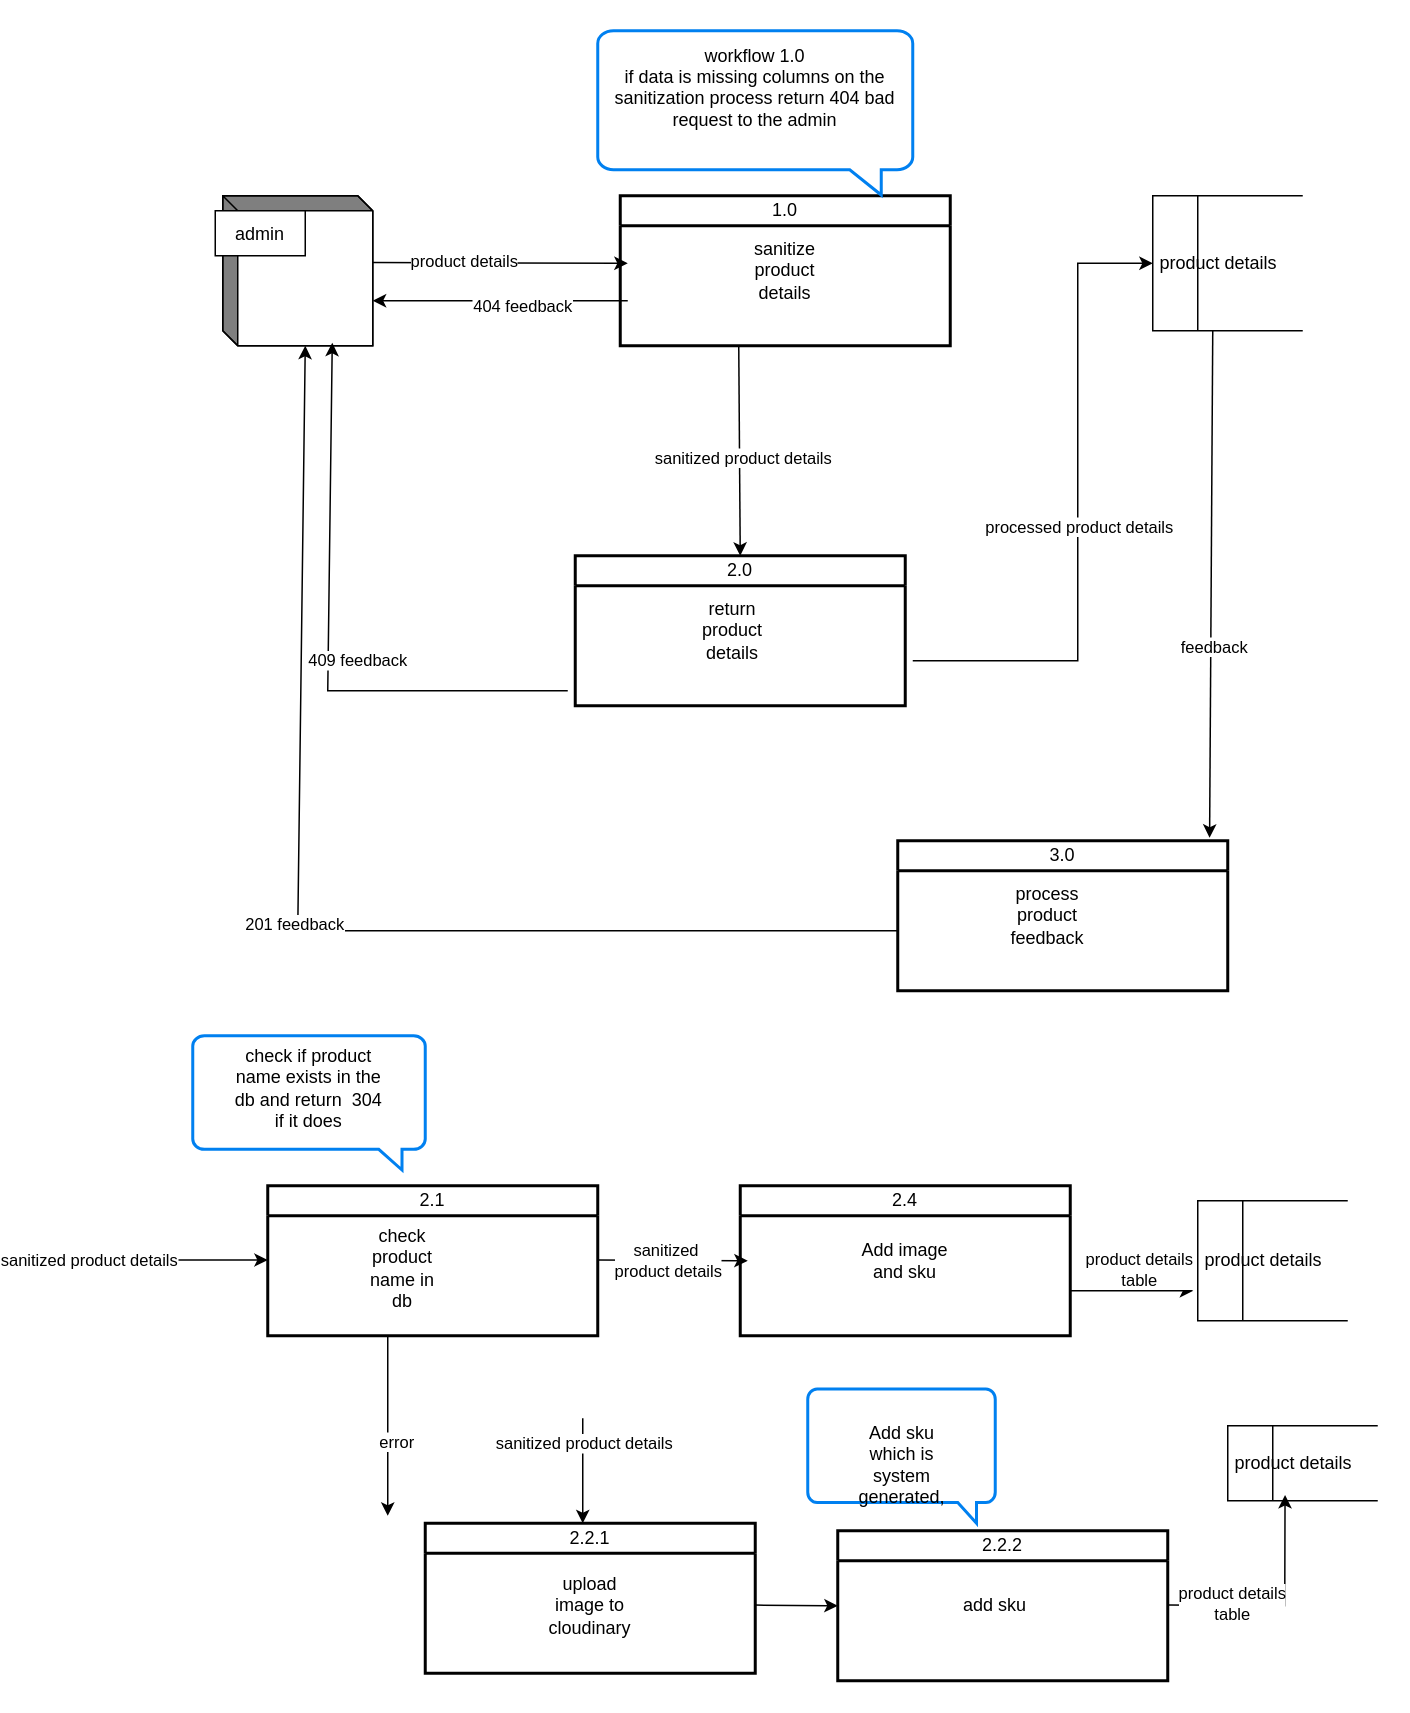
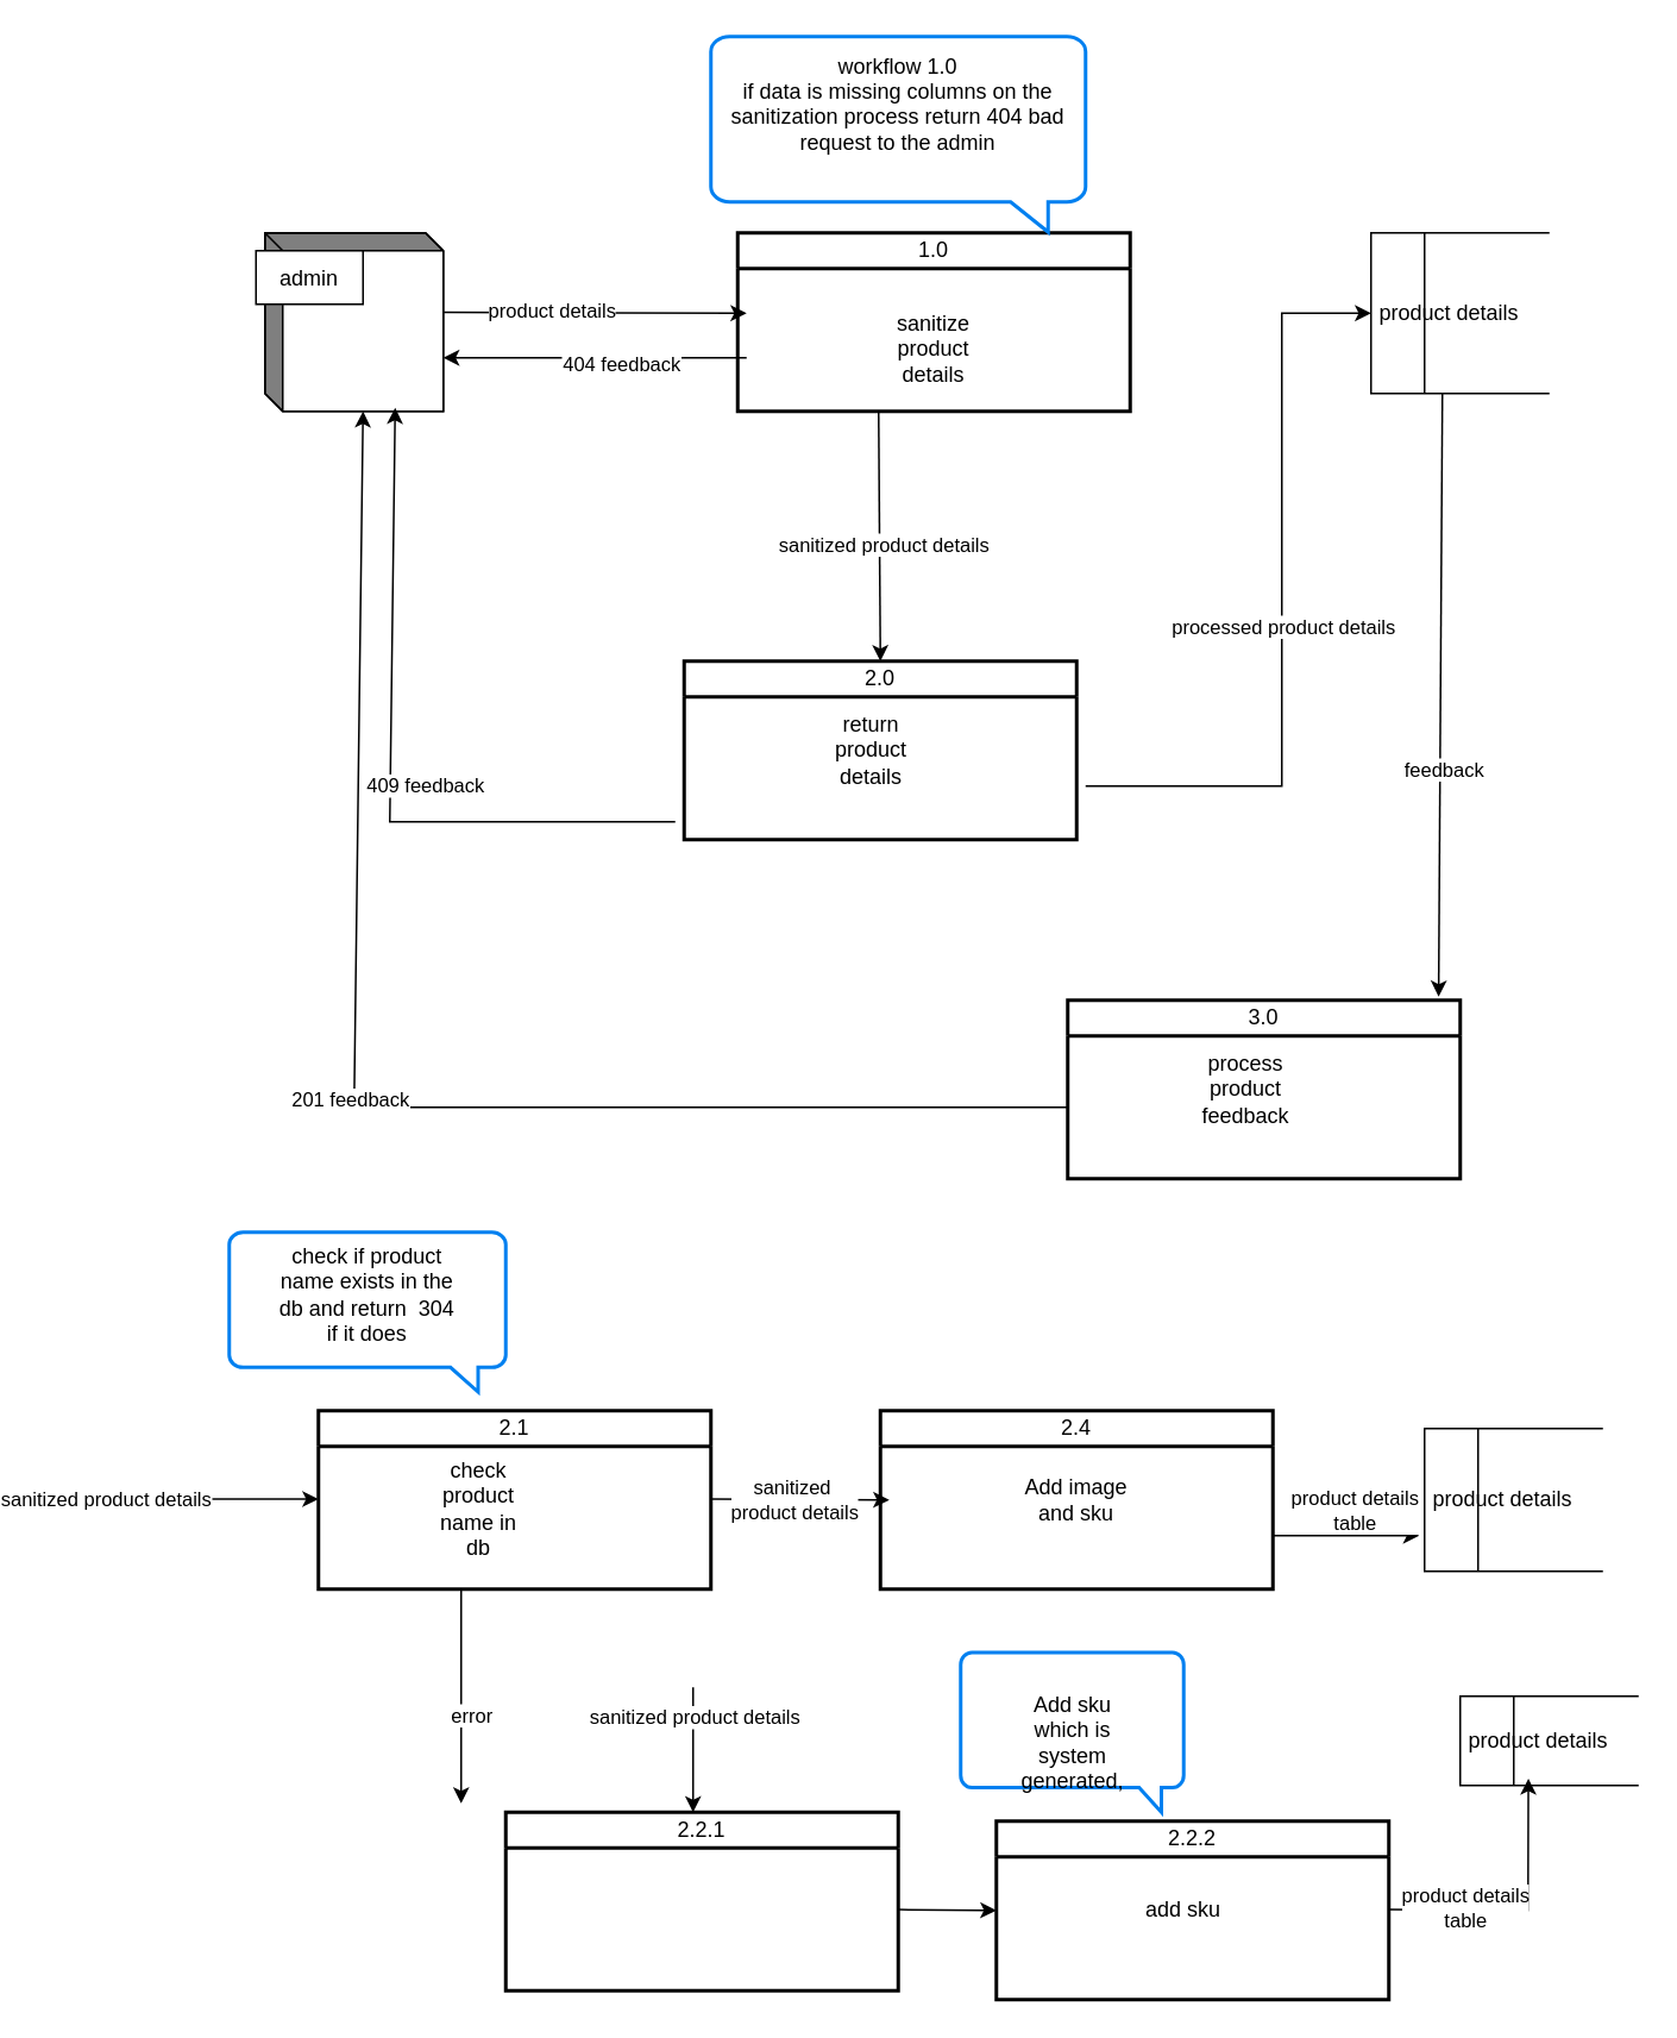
  <mxCell id="0" />
  <mxCell id="1" parent="0" />
  <mxCell id="2" value="" style="group" vertex="1" connectable="0" parent="1"><mxGeometry x="130" y="130" width="720" height="100" as="geometry" /></mxCell>
  <mxCell id="3" value="" style="html=1;dashed=0;whiteSpace=wrap;shape=mxgraph.dfd.externalEntity" vertex="1" parent="2"><mxGeometry width="100" height="100" as="geometry" /></mxCell>
  <mxCell id="4" value="admin" style="autosize=1;part=1;resizable=0;strokeColor=inherit;fillColor=inherit;gradientColor=inherit;" vertex="1" parent="3"><mxGeometry width="60" height="30" relative="1" as="geometry"><mxPoint x="-5" y="10" as="offset" /></mxGeometry></mxCell>
  <mxCell id="5" value="1.0" style="swimlane;html=1;startSize=20;fontStyle=0;collapsible=0;horizontal=1;swimlaneLine=1;strokeWidth=2;swimlaneFillColor=#ffffff;whiteSpace=wrap;" vertex="1" parent="2"><mxGeometry x="265" width="220" height="100" as="geometry" /></mxCell>
- <mxCell id="6" value="sanitize product details" style="text;html=1;align=center;verticalAlign=middle;whiteSpace=wrap;rounded=0;" vertex="1" parent="5"><mxGeometry x="80" y="35" width="60" height="30" as="geometry" /></mxCell>
+ <mxCell id="6" value="sanitize product details" style="text;html=1;align=center;verticalAlign=middle;whiteSpace=wrap;rounded=0;" vertex="1" parent="5"><mxGeometry x="80" y="50" width="60" height="30" as="geometry" /></mxCell>
  <mxCell id="7" value="product details" style="html=1;dashed=0;whiteSpace=wrap;shape=mxgraph.dfd.dataStoreID;align=left;spacingLeft=3;points=[[0,0],[0.5,0],[1,0],[0,0.5],[1,0.5],[0,1],[0.5,1],[1,1]];" vertex="1" parent="2"><mxGeometry x="620" width="100" height="90" as="geometry" /></mxCell>
  <mxCell id="8" value="" style="endArrow=classic;html=1;rounded=0;" edge="1" parent="2"><mxGeometry width="50" height="50" relative="1" as="geometry"><mxPoint x="100" y="44.5" as="sourcePoint" /><mxPoint x="270" y="45" as="targetPoint" /></mxGeometry></mxCell>
  <mxCell id="9" value="product details" style="edgeLabel;html=1;align=center;verticalAlign=middle;resizable=0;points=[];" vertex="1" connectable="0" parent="8"><mxGeometry x="-0.294" y="1" relative="1" as="geometry"><mxPoint as="offset" /></mxGeometry></mxCell>
  <mxCell id="10" value="" style="endArrow=classic;html=1;rounded=0;" edge="1" parent="2"><mxGeometry width="50" height="50" relative="1" as="geometry"><mxPoint x="270" y="70" as="sourcePoint" /><mxPoint x="100" y="70" as="targetPoint" /></mxGeometry></mxCell>
  <mxCell id="11" value="404 feedback" style="edgeLabel;html=1;align=center;verticalAlign=middle;resizable=0;points=[];" vertex="1" connectable="0" parent="10"><mxGeometry x="-0.176" y="3" relative="1" as="geometry"><mxPoint x="-1" as="offset" /></mxGeometry></mxCell>
  <mxCell id="12" value="2.0" style="swimlane;html=1;startSize=20;fontStyle=0;collapsible=0;horizontal=1;swimlaneLine=1;strokeWidth=2;swimlaneFillColor=#ffffff;whiteSpace=wrap;" vertex="1" parent="1"><mxGeometry x="365" y="370" width="220" height="100" as="geometry" /></mxCell>
  <mxCell id="13" value="return product details" style="text;html=1;align=center;verticalAlign=middle;whiteSpace=wrap;rounded=0;" vertex="1" parent="12"><mxGeometry x="75" y="35" width="60" height="30" as="geometry" /></mxCell>
  <mxCell id="14" value="" style="endArrow=classic;html=1;rounded=0;exitX=1;exitY=0.5;exitDx=0;exitDy=0;entryX=0.5;entryY=0;entryDx=0;entryDy=0;" edge="1" parent="1" target="12"><mxGeometry width="50" height="50" relative="1" as="geometry"><mxPoint x="474" y="230" as="sourcePoint" /><mxPoint x="474" y="330" as="targetPoint" /></mxGeometry></mxCell>
  <mxCell id="15" value="sanitized product details" style="edgeLabel;html=1;align=center;verticalAlign=middle;resizable=0;points=[];rotation=0;" vertex="1" connectable="0" parent="14"><mxGeometry x="0.23" relative="1" as="geometry"><mxPoint x="2" y="-11" as="offset" /></mxGeometry></mxCell>
  <mxCell id="16" value="" style="endArrow=classic;html=1;rounded=0;entryX=0;entryY=0.5;entryDx=0;entryDy=0;" edge="1" parent="1" target="7"><mxGeometry width="50" height="50" relative="1" as="geometry"><mxPoint x="590" y="440" as="sourcePoint" /><mxPoint x="640" y="240" as="targetPoint" /><Array as="points"><mxPoint x="700" y="440" /><mxPoint x="700" y="175" /></Array></mxGeometry></mxCell>
  <mxCell id="17" value="processed product details" style="edgeLabel;html=1;align=center;verticalAlign=middle;resizable=0;points=[];" vertex="1" connectable="0" parent="16"><mxGeometry x="-0.059" relative="1" as="geometry"><mxPoint as="offset" /></mxGeometry></mxCell>
  <mxCell id="18" value="" style="endArrow=classic;html=1;rounded=0;entryX=0;entryY=0;entryDx=55;entryDy=100;entryPerimeter=0;" edge="1" parent="1" target="3"><mxGeometry width="50" height="50" relative="1" as="geometry"><mxPoint x="580" y="620" as="sourcePoint" /><mxPoint x="140" y="380" as="targetPoint" /><Array as="points"><mxPoint x="180" y="620" /></Array></mxGeometry></mxCell>
  <mxCell id="19" value="201 feedback" style="edgeLabel;html=1;align=center;verticalAlign=middle;resizable=0;points=[];" vertex="1" connectable="0" parent="18"><mxGeometry x="0.022" y="3" relative="1" as="geometry"><mxPoint as="offset" /></mxGeometry></mxCell>
  <mxCell id="20" value="" style="endArrow=classic;html=1;rounded=0;entryX=0.945;entryY=-0.02;entryDx=0;entryDy=0;entryPerimeter=0;" edge="1" parent="1" target="22"><mxGeometry width="50" height="50" relative="1" as="geometry"><mxPoint x="790" y="220" as="sourcePoint" /><mxPoint x="720" y="430" as="targetPoint" /></mxGeometry></mxCell>
  <mxCell id="21" value="feedback" style="edgeLabel;html=1;align=center;verticalAlign=middle;resizable=0;points=[];" vertex="1" connectable="0" parent="20"><mxGeometry x="0.242" y="2" relative="1" as="geometry"><mxPoint as="offset" /></mxGeometry></mxCell>
  <mxCell id="22" value="3.0" style="swimlane;html=1;startSize=20;fontStyle=0;collapsible=0;horizontal=1;swimlaneLine=1;strokeWidth=2;swimlaneFillColor=#ffffff;whiteSpace=wrap;" vertex="1" parent="1"><mxGeometry x="580" y="560" width="220" height="100" as="geometry" /></mxCell>
  <mxCell id="23" value="process product feedback" style="text;html=1;align=center;verticalAlign=middle;whiteSpace=wrap;rounded=0;" vertex="1" parent="22"><mxGeometry x="70" y="35" width="60" height="30" as="geometry" /></mxCell>
  <mxCell id="24" value="" style="group" vertex="1" connectable="0" parent="1"><mxGeometry x="380" y="20" width="210" height="109.5" as="geometry" /></mxCell>
  <mxCell id="25" value="" style="html=1;verticalLabelPosition=bottom;align=center;labelBackgroundColor=#ffffff;verticalAlign=top;strokeWidth=2;strokeColor=#0080F0;shadow=0;dashed=0;shape=mxgraph.ios7.icons.message;" vertex="1" parent="24"><mxGeometry width="210" height="109.5" as="geometry" /></mxCell>
  <mxCell id="26" value="workflow 1.0&lt;div&gt;if data is missing columns on the sanitization process return 404 bad request to the admin&lt;/div&gt;&lt;div&gt;&lt;br&gt;&lt;/div&gt;" style="text;html=1;align=center;verticalAlign=middle;whiteSpace=wrap;rounded=0;" vertex="1" parent="24"><mxGeometry y="30" width="210" height="30" as="geometry" /></mxCell>
  <mxCell id="27" value="" style="group" vertex="1" connectable="0" parent="1"><mxGeometry x="520" y="925.5" width="125" height="89.5" as="geometry" /></mxCell>
  <mxCell id="28" value="" style="html=1;verticalLabelPosition=bottom;align=center;labelBackgroundColor=#ffffff;verticalAlign=top;strokeWidth=2;strokeColor=#0080F0;shadow=0;dashed=0;shape=mxgraph.ios7.icons.message;" vertex="1" parent="27"><mxGeometry width="125" height="89.5" as="geometry" /></mxCell>
  <mxCell id="29" value="Add sku which is system generated," style="text;html=1;align=center;verticalAlign=middle;whiteSpace=wrap;rounded=0;" vertex="1" parent="27"><mxGeometry x="32.5" y="35" width="60" height="30" as="geometry" /></mxCell>
  <mxCell id="30" value="" style="endArrow=classic;html=1;rounded=0;entryX=0.53;entryY=1.08;entryDx=0;entryDy=0;entryPerimeter=0;" edge="1" parent="1"><mxGeometry width="50" height="50" relative="1" as="geometry"><mxPoint x="360" y="460" as="sourcePoint" /><mxPoint x="203" y="228" as="targetPoint" /><Array as="points"><mxPoint x="200" y="460" /></Array></mxGeometry></mxCell>
  <mxCell id="31" value="409 feedback" style="edgeLabel;html=1;align=center;verticalAlign=middle;resizable=0;points=[];" vertex="1" connectable="0" parent="30"><mxGeometry x="0.022" y="3" relative="1" as="geometry"><mxPoint x="22" y="20" as="offset" /></mxGeometry></mxCell>
  <mxCell id="32" value="2.1" style="swimlane;html=1;startSize=20;fontStyle=0;collapsible=0;horizontal=1;swimlaneLine=1;strokeWidth=2;swimlaneFillColor=#ffffff;whiteSpace=wrap;" vertex="1" parent="1"><mxGeometry x="160" y="790" width="220" height="100" as="geometry" /></mxCell>
  <mxCell id="33" value="check product name in db" style="text;html=1;align=center;verticalAlign=middle;whiteSpace=wrap;rounded=0;" vertex="1" parent="32"><mxGeometry x="60" y="40" width="60" height="30" as="geometry" /></mxCell>
  <mxCell id="34" value="" style="endArrow=classic;html=1;rounded=0;" edge="1" parent="32"><mxGeometry width="50" height="50" relative="1" as="geometry"><mxPoint x="80" y="100" as="sourcePoint" /><mxPoint x="80" y="220" as="targetPoint" /></mxGeometry></mxCell>
  <mxCell id="35" value="error" style="edgeLabel;html=1;align=center;verticalAlign=middle;resizable=0;points=[];" vertex="1" connectable="0" parent="34"><mxGeometry x="0.167" y="5" relative="1" as="geometry"><mxPoint as="offset" /></mxGeometry></mxCell>
  <mxCell id="36" value="2.4" style="swimlane;html=1;startSize=20;fontStyle=0;collapsible=0;horizontal=1;swimlaneLine=1;strokeWidth=2;swimlaneFillColor=#ffffff;whiteSpace=wrap;" vertex="1" parent="1"><mxGeometry x="475" y="790" width="220" height="100" as="geometry" /></mxCell>
  <mxCell id="37" value="" style="endArrow=classic;html=1;rounded=0;" edge="1" parent="36"><mxGeometry width="50" height="50" relative="1" as="geometry"><mxPoint x="-95" y="49.5" as="sourcePoint" /><mxPoint x="5" y="50" as="targetPoint" /></mxGeometry></mxCell>
  <mxCell id="38" value="sanitized&amp;nbsp;&lt;div&gt;product details&lt;/div&gt;" style="edgeLabel;html=1;align=center;verticalAlign=middle;resizable=0;points=[];" vertex="1" connectable="0" parent="37"><mxGeometry x="-0.06" relative="1" as="geometry"><mxPoint as="offset" /></mxGeometry></mxCell>
  <mxCell id="39" value="Add image and sku" style="text;html=1;align=center;verticalAlign=middle;whiteSpace=wrap;rounded=0;" vertex="1" parent="36"><mxGeometry x="80" y="35" width="60" height="30" as="geometry" /></mxCell>
  <mxCell id="40" value="product details" style="html=1;dashed=0;whiteSpace=wrap;shape=mxgraph.dfd.dataStoreID;align=left;spacingLeft=3;points=[[0,0],[0.5,0],[1,0],[0,0.5],[1,0.5],[0,1],[0.5,1],[1,1]];" vertex="1" parent="1"><mxGeometry x="780" y="800" width="100" height="80" as="geometry" /></mxCell>
  <mxCell id="41" value="" style="endArrow=classic;html=1;rounded=0;" edge="1" parent="1"><mxGeometry width="50" height="50" relative="1" as="geometry"><mxPoint x="20" y="839.5" as="sourcePoint" /><mxPoint x="160" y="839.5" as="targetPoint" /></mxGeometry></mxCell>
  <mxCell id="42" value="sanitized product details" style="edgeLabel;html=1;align=center;verticalAlign=middle;resizable=0;points=[];" vertex="1" connectable="0" parent="41"><mxGeometry x="-0.714" y="1" relative="1" as="geometry"><mxPoint y="1" as="offset" /></mxGeometry></mxCell>
  <mxCell id="43" value="" style="endArrow=classic;html=1;rounded=0;entryX=-0.03;entryY=0.75;entryDx=0;entryDy=0;entryPerimeter=0;" edge="1" parent="1" target="40"><mxGeometry width="50" height="50" relative="1" as="geometry"><mxPoint x="695" y="860" as="sourcePoint" /><mxPoint x="740" y="860" as="targetPoint" /></mxGeometry></mxCell>
  <mxCell id="44" value="product details&lt;div&gt;table&lt;/div&gt;" style="edgeLabel;html=1;align=center;verticalAlign=middle;resizable=0;points=[];" vertex="1" connectable="0" parent="43"><mxGeometry x="-0.268" y="-4" relative="1" as="geometry"><mxPoint x="15" y="-19" as="offset" /></mxGeometry></mxCell>
  <mxCell id="45" value="" style="group" vertex="1" connectable="0" parent="1"><mxGeometry x="110" y="690" width="155" height="89.5" as="geometry" /></mxCell>
  <mxCell id="46" value="" style="html=1;verticalLabelPosition=bottom;align=center;labelBackgroundColor=#ffffff;verticalAlign=top;strokeWidth=2;strokeColor=#0080F0;shadow=0;dashed=0;shape=mxgraph.ios7.icons.message;" vertex="1" parent="45"><mxGeometry width="155" height="89.5" as="geometry" /></mxCell>
  <mxCell id="47" value="check if product name exists in the db and return&amp;nbsp; 304 if it does" style="text;html=1;align=center;verticalAlign=middle;whiteSpace=wrap;rounded=0;" vertex="1" parent="45"><mxGeometry x="25" y="19.5" width="105" height="30" as="geometry" /></mxCell>
  <mxCell id="48" value="2.2.2" style="swimlane;html=1;startSize=20;fontStyle=0;collapsible=0;horizontal=1;swimlaneLine=1;strokeWidth=2;swimlaneFillColor=#ffffff;whiteSpace=wrap;" vertex="1" parent="1"><mxGeometry x="540" y="1020" width="220" height="100" as="geometry" /></mxCell>
  <mxCell id="49" value="" style="endArrow=classic;html=1;rounded=0;" edge="1" parent="48"><mxGeometry width="50" height="50" relative="1" as="geometry"><mxPoint x="-55" y="49.57" as="sourcePoint" /><mxPoint y="50" as="targetPoint" /></mxGeometry></mxCell>
  <mxCell id="50" value="add sku" style="text;html=1;align=center;verticalAlign=middle;whiteSpace=wrap;rounded=0;" vertex="1" parent="48"><mxGeometry x="75" y="35" width="60" height="30" as="geometry" /></mxCell>
  <mxCell id="51" value="2.2.1" style="swimlane;html=1;startSize=20;fontStyle=0;collapsible=0;horizontal=1;swimlaneLine=1;strokeWidth=2;swimlaneFillColor=#ffffff;whiteSpace=wrap;" vertex="1" parent="1"><mxGeometry x="265" y="1015" width="220" height="100" as="geometry" /></mxCell>
- <mxCell id="52" value="upload image to cloudinary" style="text;html=1;align=center;verticalAlign=middle;whiteSpace=wrap;rounded=0;" vertex="1" parent="51"><mxGeometry x="80" y="40" width="60" height="30" as="geometry" /></mxCell>
  <mxCell id="53" value="product details" style="html=1;dashed=0;whiteSpace=wrap;shape=mxgraph.dfd.dataStoreID;align=left;spacingLeft=3;points=[[0,0],[0.5,0],[1,0],[0,0.5],[1,0.5],[0,1],[0.5,1],[1,1]];" vertex="1" parent="1"><mxGeometry x="800" y="950" width="100" height="50" as="geometry" /></mxCell>
  <mxCell id="54" value="" style="endArrow=classic;html=1;rounded=0;" edge="1" parent="1"><mxGeometry width="50" height="50" relative="1" as="geometry"><mxPoint x="370" y="945" as="sourcePoint" /><mxPoint x="370" y="1015" as="targetPoint" /></mxGeometry></mxCell>
  <mxCell id="55" value="sanitized product details" style="edgeLabel;html=1;align=center;verticalAlign=middle;resizable=0;points=[];" vertex="1" connectable="0" parent="54"><mxGeometry x="-0.532" relative="1" as="geometry"><mxPoint as="offset" /></mxGeometry></mxCell>
  <mxCell id="56" value="" style="endArrow=classic;html=1;rounded=0;entryX=0.382;entryY=0.923;entryDx=0;entryDy=0;entryPerimeter=0;" edge="1" parent="1" target="53"><mxGeometry width="50" height="50" relative="1" as="geometry"><mxPoint x="760" y="1069.57" as="sourcePoint" /><mxPoint x="900" y="1069.57" as="targetPoint" /><Array as="points"><mxPoint x="838" y="1070" /></Array></mxGeometry></mxCell>
  <mxCell id="57" value="product details&lt;div&gt;table&lt;/div&gt;" style="edgeLabel;html=1;align=center;verticalAlign=middle;resizable=0;points=[];" vertex="1" connectable="0" parent="56"><mxGeometry x="-0.451" y="1" relative="1" as="geometry"><mxPoint as="offset" /></mxGeometry></mxCell>
